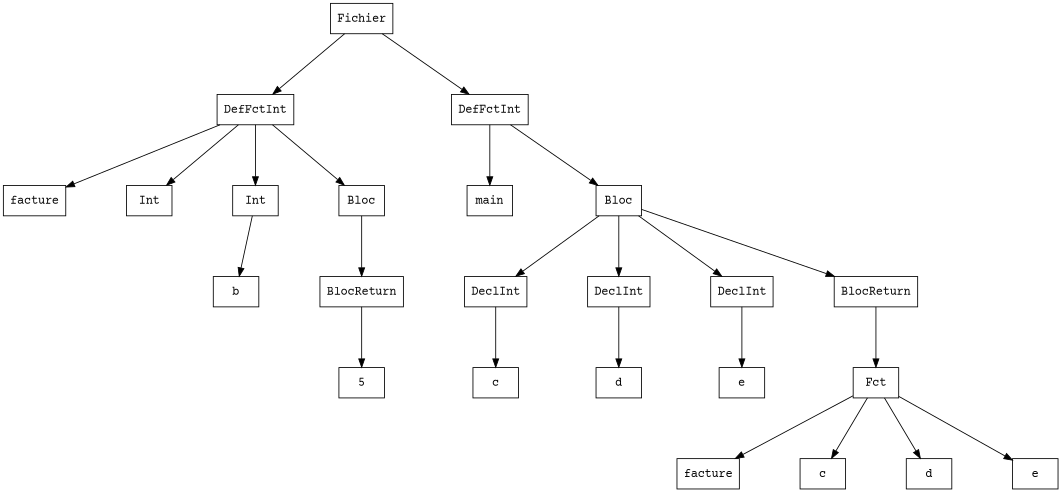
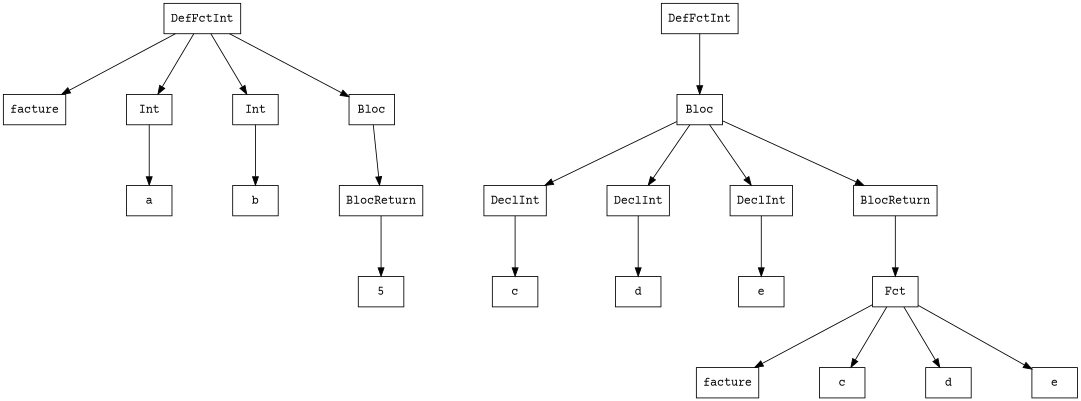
  digraph {
    fontname="Courier Prime"
    nodesep=1
    ranksep=1
    node [fontname="Courier Prime" shape=box]
    edge [fontname="Courier Prime"]
-   n1 [label=Fichier]
    n2 [label=DefFctInt]
    n3 [label=DefFctInt]
    n4 [label=facture]
    n5 [label=Int]
    n6 [label=Int]
    n7 [label=Bloc]
-   n8 [label=main]
    n9 [label=Bloc]
+   n10 [label=a]
    n11 [label=b]
    n12 [label=BlocReturn]
    n13 [label=5]
    n14 [label=DeclInt]
    n15 [label=DeclInt]
    n16 [label=DeclInt]
    n17 [label=BlocReturn]
    n18 [label=c]
    n19 [label=d]
    n20 [label=e]
    n21 [label=Fct]
    n22 [label=facture]
    n23 [label=c]
    n24 [label=d]
    n25 [label=e]
-   n1 -> n2
-   n1 -> n3
    n2 -> n4
    n2 -> n5
    n2 -> n6
    n2 -> n7
-   n3 -> n8
    n3 -> n9
+   n5 -> n10
    n6 -> n11
    n7 -> n12
    n9 -> n14
    n9 -> n15
    n9 -> n16
    n9 -> n17
    n12 -> n13
    n14 -> n18
    n15 -> n19
    n16 -> n20
    n17 -> n21
    n21 -> n22
    n21 -> n23
    n21 -> n24
    n21 -> n25
  }
